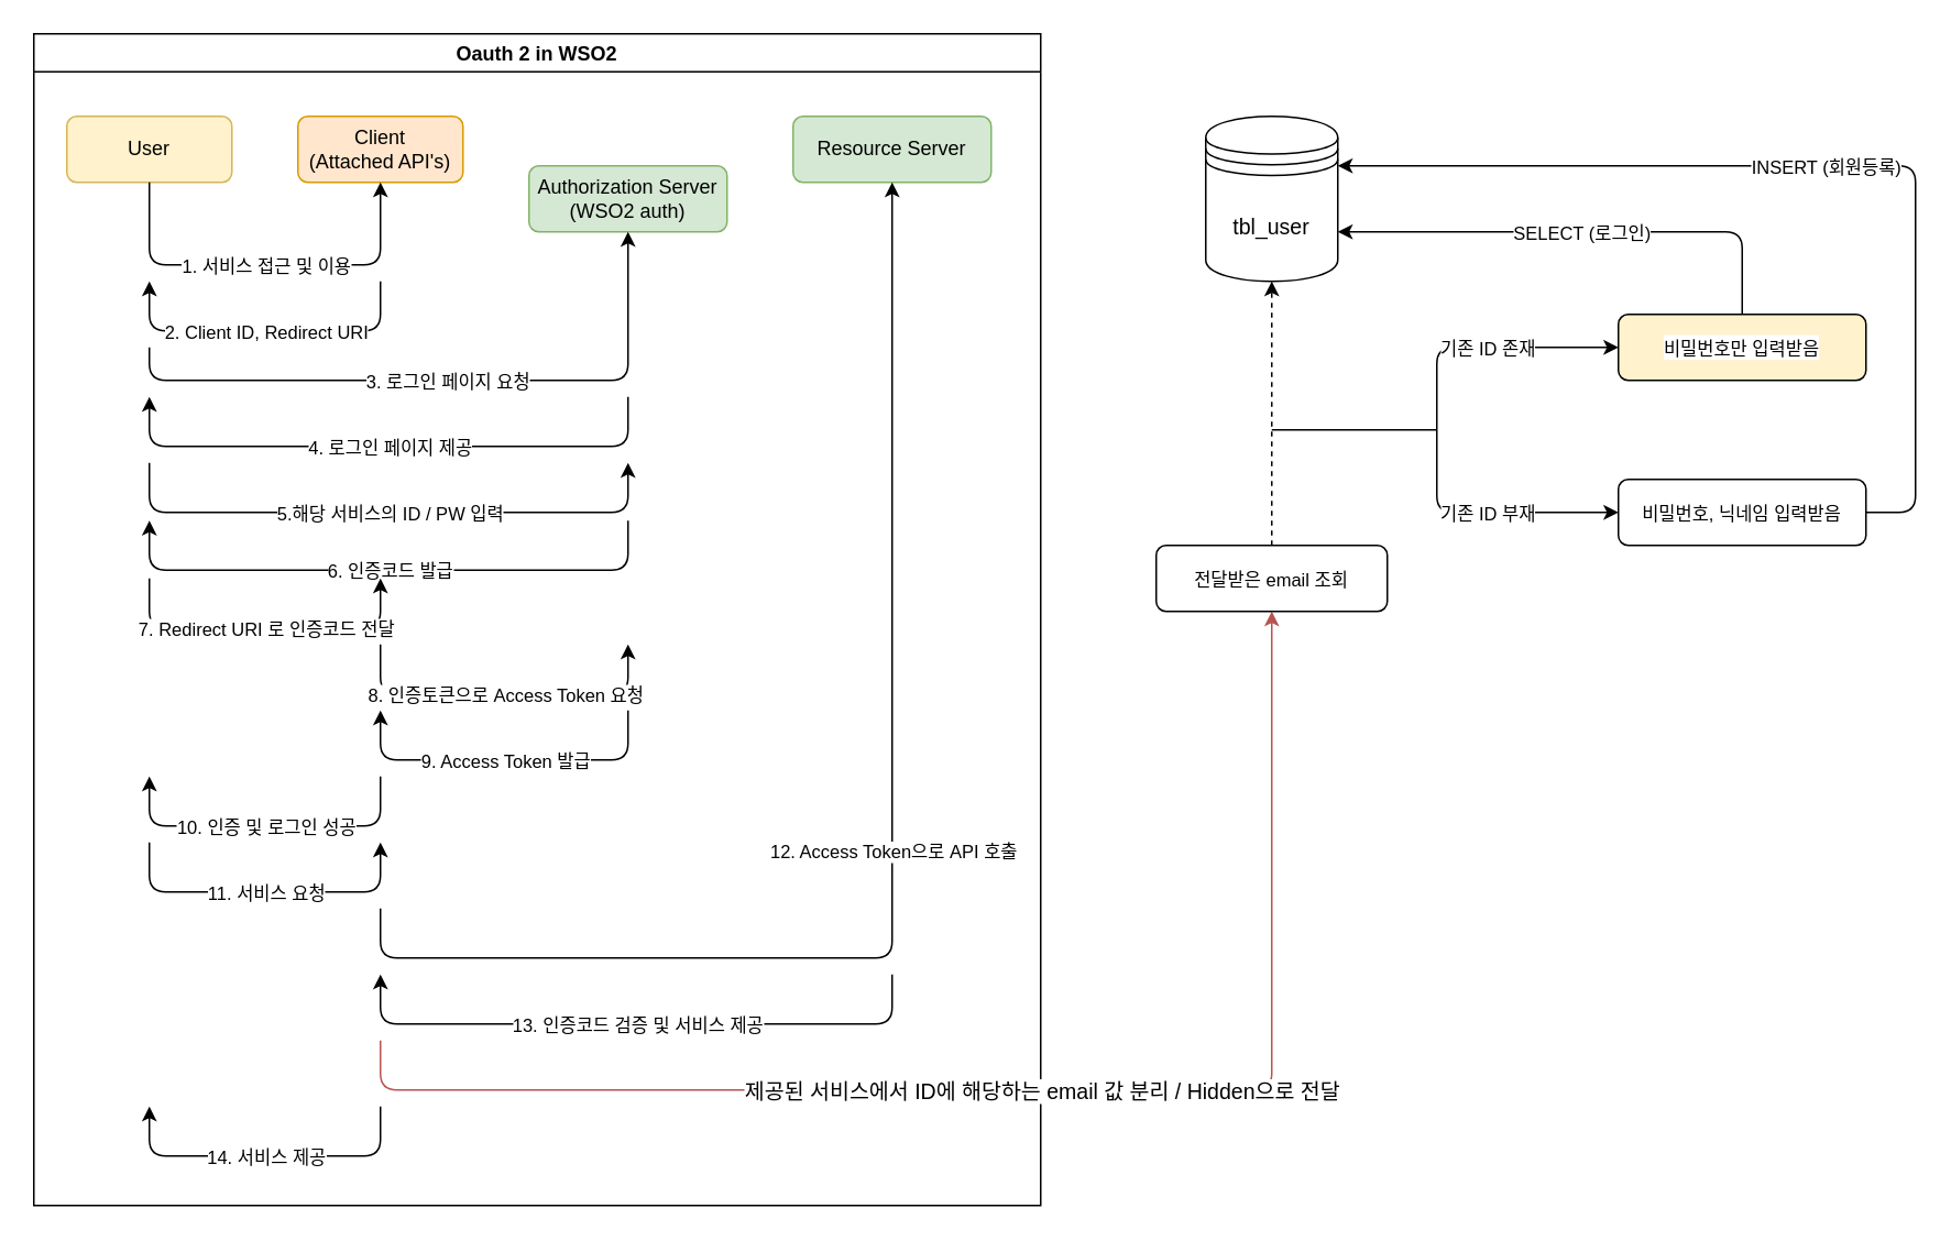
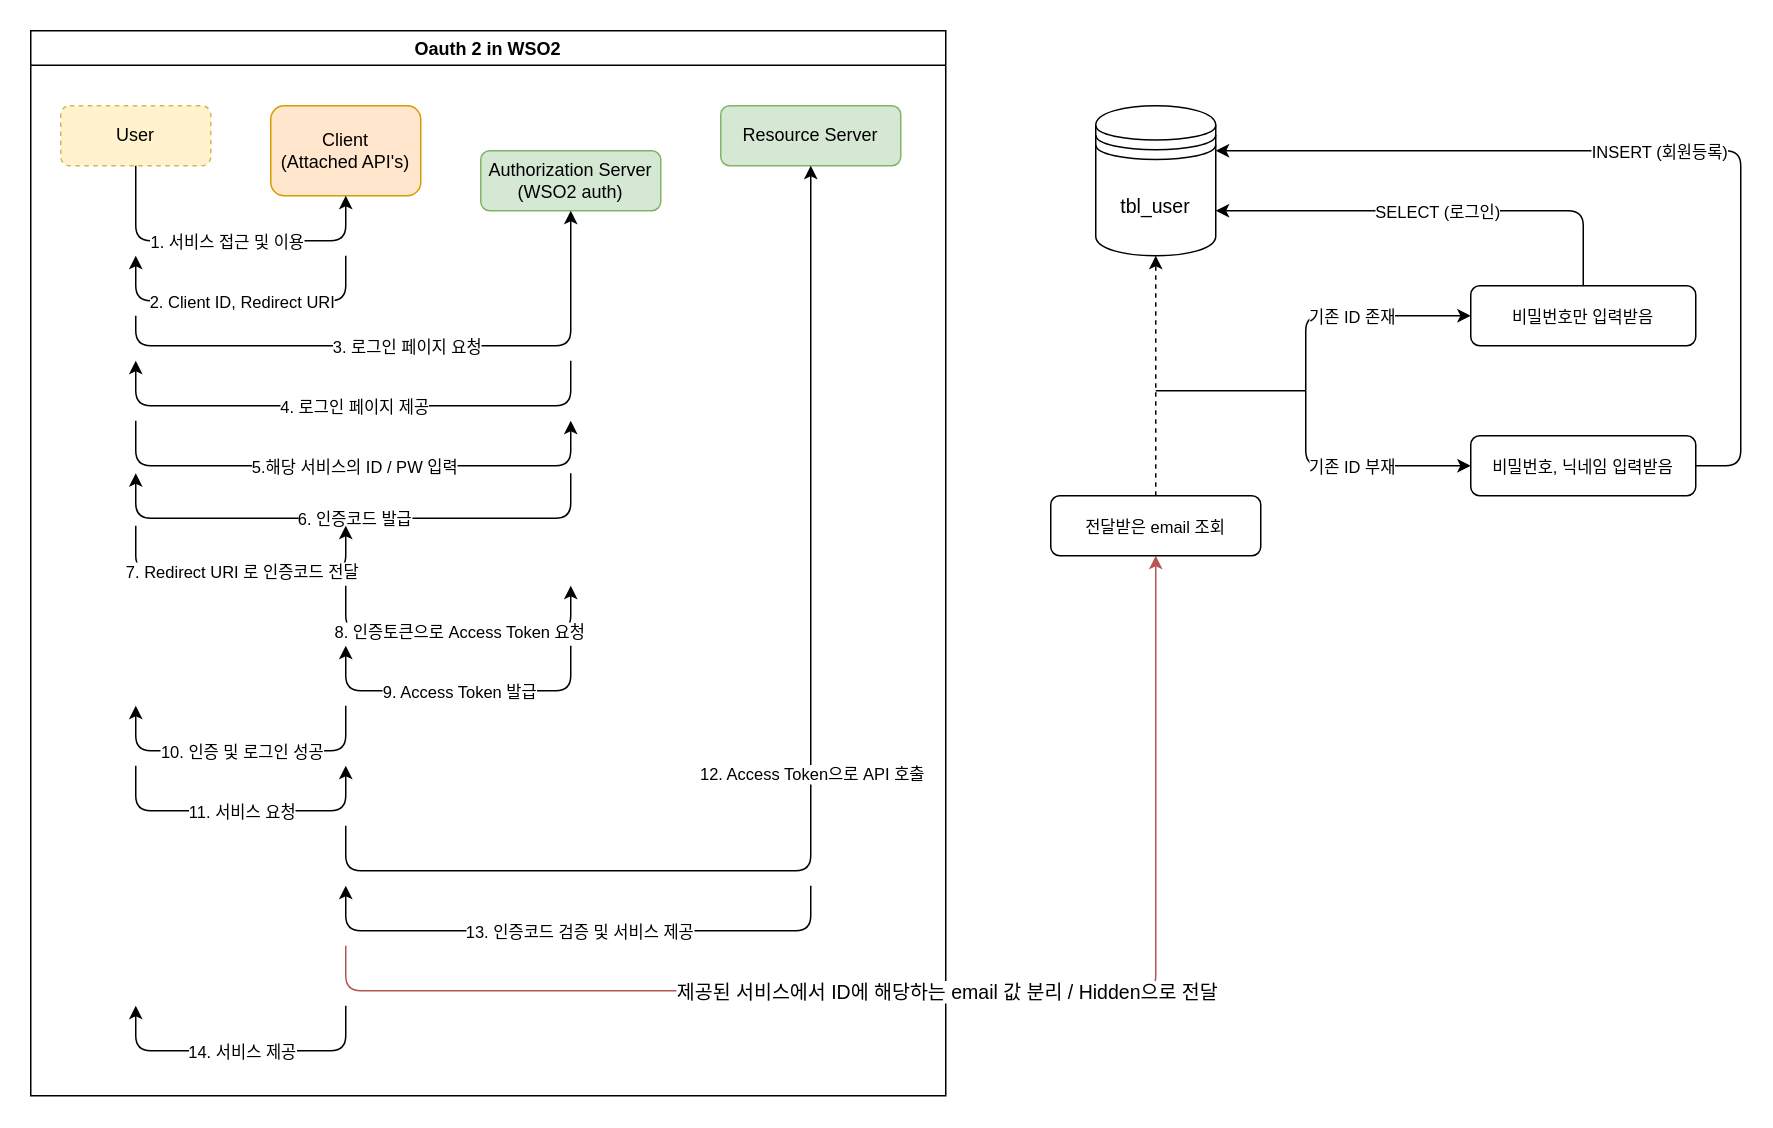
  <mxCell id="0" />
  <mxCell id="1" parent="0" />
- <mxCell id="2" value="User" style="rounded=1;whiteSpace=wrap;html=1;fillColor=#fff2cc;strokeColor=#d6b656;" parent="1" vertex="1"><mxGeometry x="40" y="70" width="100" height="40" as="geometry" /></mxCell>
- <mxCell id="3" value="Client&lt;br&gt;(Attached API's)" style="rounded=1;whiteSpace=wrap;html=1;fillColor=#ffe6cc;strokeColor=#d79b00;" parent="1" vertex="1"><mxGeometry x="180" y="70" width="100" height="40" as="geometry" /></mxCell>
+ <mxCell id="2" value="User" style="rounded=1;whiteSpace=wrap;html=1;fillColor=#fff2cc;strokeColor=#d6b656;dashed=1;" parent="1" vertex="1"><mxGeometry x="40" y="70" width="100" height="40" as="geometry" /></mxCell>
+ <mxCell id="3" value="Client&lt;br&gt;(Attached API's)" style="rounded=1;whiteSpace=wrap;html=1;fillColor=#ffe6cc;strokeColor=#d79b00;" parent="1" vertex="1"><mxGeometry x="180" y="70" width="100" height="60" as="geometry" /></mxCell>
  <mxCell id="4" value="Authorization Server&lt;br&gt;(WSO2 auth)" style="rounded=1;whiteSpace=wrap;html=1;fillColor=#d5e8d4;strokeColor=#82b366;" parent="1" vertex="1"><mxGeometry x="320" y="100" width="120" height="40" as="geometry" /></mxCell>
  <mxCell id="5" value="Resource Server" style="rounded=1;whiteSpace=wrap;html=1;fillColor=#d5e8d4;strokeColor=#82b366;" parent="1" vertex="1"><mxGeometry x="480" y="70" width="120" height="40" as="geometry" /></mxCell>
  <mxCell id="6" value="" style="endArrow=classic;html=1;exitX=0.5;exitY=1;exitDx=0;exitDy=0;entryX=0.5;entryY=1;entryDx=0;entryDy=0;" parent="1" source="2" target="3" edge="1"><mxGeometry relative="1" as="geometry"><mxPoint x="90" y="160" as="sourcePoint" /><mxPoint x="190" y="160" as="targetPoint" /><Array as="points"><mxPoint x="90" y="160" /><mxPoint x="230" y="160" /></Array></mxGeometry></mxCell>
  <mxCell id="7" value="1. 서비스 접근 및 이용" style="edgeLabel;resizable=0;html=1;align=center;verticalAlign=middle;" parent="6" connectable="0" vertex="1"><mxGeometry relative="1" as="geometry" /></mxCell>
  <mxCell id="8" value="" style="endArrow=classic;html=1;entryX=0.5;entryY=1;entryDx=0;entryDy=0;" parent="1" edge="1"><mxGeometry relative="1" as="geometry"><mxPoint x="230" y="170" as="sourcePoint" /><mxPoint x="90" y="170" as="targetPoint" /><Array as="points"><mxPoint x="230" y="200" /><mxPoint x="90" y="200" /></Array></mxGeometry></mxCell>
  <mxCell id="9" value="2. Client ID, Redirect URI" style="edgeLabel;resizable=0;html=1;align=center;verticalAlign=middle;" parent="8" connectable="0" vertex="1"><mxGeometry relative="1" as="geometry" /></mxCell>
  <mxCell id="10" value="" style="endArrow=classic;html=1;exitX=0.5;exitY=1;exitDx=0;exitDy=0;entryX=0.5;entryY=1;entryDx=0;entryDy=0;" parent="1" target="4" edge="1"><mxGeometry relative="1" as="geometry"><mxPoint x="90" y="210" as="sourcePoint" /><mxPoint x="230" y="210" as="targetPoint" /><Array as="points"><mxPoint x="90" y="230" /><mxPoint x="380" y="230" /></Array></mxGeometry></mxCell>
  <mxCell id="11" value="3. 로그인 페이지 요청" style="edgeLabel;resizable=0;html=1;align=center;verticalAlign=middle;labelBackgroundColor=#ffffff;" parent="10" connectable="0" vertex="1"><mxGeometry relative="1" as="geometry" /></mxCell>
  <mxCell id="12" value="" style="endArrow=classic;html=1;entryX=0.5;entryY=1;entryDx=0;entryDy=0;" parent="1" edge="1"><mxGeometry relative="1" as="geometry"><mxPoint x="380" y="240" as="sourcePoint" /><mxPoint x="90" y="240" as="targetPoint" /><Array as="points"><mxPoint x="380" y="270" /><mxPoint x="90" y="270" /></Array></mxGeometry></mxCell>
  <mxCell id="13" value="4. 로그인 페이지 제공" style="edgeLabel;resizable=0;html=1;align=center;verticalAlign=middle;" parent="12" connectable="0" vertex="1"><mxGeometry relative="1" as="geometry" /></mxCell>
  <mxCell id="14" value="" style="endArrow=classic;html=1;exitX=0.5;exitY=1;exitDx=0;exitDy=0;" parent="1" edge="1"><mxGeometry relative="1" as="geometry"><mxPoint x="90" y="280" as="sourcePoint" /><mxPoint x="380" y="280" as="targetPoint" /><Array as="points"><mxPoint x="90" y="310" /><mxPoint x="380" y="310" /></Array></mxGeometry></mxCell>
  <mxCell id="15" value="5.해당 서비스의 ID / PW 입력" style="edgeLabel;resizable=0;html=1;align=center;verticalAlign=middle;" parent="14" connectable="0" vertex="1"><mxGeometry relative="1" as="geometry" /></mxCell>
  <mxCell id="16" value="" style="endArrow=classic;html=1;entryX=0.5;entryY=1;entryDx=0;entryDy=0;" parent="1" edge="1"><mxGeometry relative="1" as="geometry"><mxPoint x="380" y="315" as="sourcePoint" /><mxPoint x="90" y="315" as="targetPoint" /><Array as="points"><mxPoint x="380" y="345" /><mxPoint x="90" y="345" /></Array></mxGeometry></mxCell>
  <mxCell id="17" value="6. 인증코드 발급" style="edgeLabel;resizable=0;html=1;align=center;verticalAlign=middle;" parent="16" connectable="0" vertex="1"><mxGeometry relative="1" as="geometry" /></mxCell>
  <mxCell id="18" value="" style="endArrow=classic;html=1;exitX=0.5;exitY=1;exitDx=0;exitDy=0;entryX=0.5;entryY=1;entryDx=0;entryDy=0;" parent="1" edge="1"><mxGeometry relative="1" as="geometry"><mxPoint x="90" y="350" as="sourcePoint" /><mxPoint x="230" y="350" as="targetPoint" /><Array as="points"><mxPoint x="90" y="380" /><mxPoint x="230" y="380" /></Array></mxGeometry></mxCell>
  <mxCell id="19" value="7. Redirect URI 로 인증코드 전달" style="edgeLabel;resizable=0;html=1;align=center;verticalAlign=middle;" parent="18" connectable="0" vertex="1"><mxGeometry relative="1" as="geometry" /></mxCell>
  <mxCell id="20" value="" style="endArrow=classic;html=1;exitX=0.5;exitY=1;exitDx=0;exitDy=0;" parent="1" edge="1"><mxGeometry relative="1" as="geometry"><mxPoint x="230" y="390" as="sourcePoint" /><mxPoint x="380" y="390" as="targetPoint" /><Array as="points"><mxPoint x="230" y="420" /><mxPoint x="380" y="420" /></Array></mxGeometry></mxCell>
  <mxCell id="21" value="8. 인증토큰으로 Access Token 요청" style="edgeLabel;resizable=0;html=1;align=center;verticalAlign=middle;" parent="20" connectable="0" vertex="1"><mxGeometry relative="1" as="geometry" /></mxCell>
  <mxCell id="22" value="" style="endArrow=classic;html=1;" parent="1" edge="1"><mxGeometry relative="1" as="geometry"><mxPoint x="380" y="430" as="sourcePoint" /><mxPoint x="230" y="430" as="targetPoint" /><Array as="points"><mxPoint x="380" y="460" /><mxPoint x="230" y="460" /></Array></mxGeometry></mxCell>
  <mxCell id="23" value="9. Access Token 발급" style="edgeLabel;resizable=0;html=1;align=center;verticalAlign=middle;" parent="22" connectable="0" vertex="1"><mxGeometry relative="1" as="geometry" /></mxCell>
  <mxCell id="24" value="" style="endArrow=classic;html=1;" parent="1" edge="1"><mxGeometry relative="1" as="geometry"><mxPoint x="230" y="470" as="sourcePoint" /><mxPoint x="90" y="470" as="targetPoint" /><Array as="points"><mxPoint x="230" y="500" /><mxPoint x="90" y="500" /></Array></mxGeometry></mxCell>
  <mxCell id="25" value="10. 인증 및 로그인 성공" style="edgeLabel;resizable=0;html=1;align=center;verticalAlign=middle;" parent="24" connectable="0" vertex="1"><mxGeometry relative="1" as="geometry" /></mxCell>
  <mxCell id="26" value="" style="endArrow=classic;html=1;exitX=0.5;exitY=1;exitDx=0;exitDy=0;entryX=0.5;entryY=1;entryDx=0;entryDy=0;" parent="1" edge="1"><mxGeometry relative="1" as="geometry"><mxPoint x="90" y="510" as="sourcePoint" /><mxPoint x="230" y="510" as="targetPoint" /><Array as="points"><mxPoint x="90" y="540" /><mxPoint x="230" y="540" /></Array></mxGeometry></mxCell>
  <mxCell id="27" value="11. 서비스 요청" style="edgeLabel;resizable=0;html=1;align=center;verticalAlign=middle;" parent="26" connectable="0" vertex="1"><mxGeometry relative="1" as="geometry" /></mxCell>
  <mxCell id="28" value="" style="endArrow=classic;html=1;exitX=0.5;exitY=1;exitDx=0;exitDy=0;entryX=0.5;entryY=1;entryDx=0;entryDy=0;" parent="1" target="5" edge="1"><mxGeometry relative="1" as="geometry"><mxPoint x="230" y="550" as="sourcePoint" /><mxPoint x="370" y="550" as="targetPoint" /><Array as="points"><mxPoint x="230" y="580" /><mxPoint x="540" y="580" /></Array></mxGeometry></mxCell>
  <mxCell id="29" value="12. Access Token으로 API 호출" style="edgeLabel;resizable=0;html=1;align=center;verticalAlign=middle;" parent="28" connectable="0" vertex="1"><mxGeometry relative="1" as="geometry" /></mxCell>
  <mxCell id="30" value="" style="endArrow=classic;html=1;" parent="1" edge="1"><mxGeometry relative="1" as="geometry"><mxPoint x="540" y="590" as="sourcePoint" /><mxPoint x="230" y="590" as="targetPoint" /><Array as="points"><mxPoint x="540" y="620" /><mxPoint x="230" y="620" /></Array></mxGeometry></mxCell>
  <mxCell id="31" value="13. 인증코드 검증 및 서비스 제공" style="edgeLabel;resizable=0;html=1;align=center;verticalAlign=middle;" parent="30" connectable="0" vertex="1"><mxGeometry relative="1" as="geometry" /></mxCell>
  <mxCell id="32" value="" style="endArrow=classic;html=1;" parent="1" edge="1"><mxGeometry relative="1" as="geometry"><mxPoint x="230" y="670" as="sourcePoint" /><mxPoint x="90" y="670" as="targetPoint" /><Array as="points"><mxPoint x="230" y="700" /><mxPoint x="90" y="700" /></Array></mxGeometry></mxCell>
  <mxCell id="33" value="14. 서비스 제공" style="edgeLabel;resizable=0;html=1;align=center;verticalAlign=middle;" parent="32" connectable="0" vertex="1"><mxGeometry relative="1" as="geometry" /></mxCell>
  <mxCell id="34" value="Oauth 2 in WSO2" style="swimlane;labelBackgroundColor=#ffffff;" parent="1" vertex="1"><mxGeometry x="20" y="20" width="610" height="710" as="geometry" /></mxCell>
  <mxCell id="35" value="" style="endArrow=classic;html=1;exitX=0.5;exitY=1;exitDx=0;exitDy=0;fillColor=#f8cecc;strokeColor=#b85450;entryX=0.5;entryY=1;entryDx=0;entryDy=0;" parent="1" target="38" edge="1"><mxGeometry relative="1" as="geometry"><mxPoint x="230" y="630" as="sourcePoint" /><mxPoint x="770" y="440" as="targetPoint" /><Array as="points"><mxPoint x="230" y="660" /><mxPoint x="770" y="660" /></Array></mxGeometry></mxCell>
  <mxCell id="36" value="제공된 서비스에서 ID에 해당하는 email 값 분리 / Hidden으로 전달" style="edgeLabel;resizable=0;html=1;align=center;verticalAlign=middle;fontSize=13;" parent="35" connectable="0" vertex="1"><mxGeometry relative="1" as="geometry" /></mxCell>
  <mxCell id="37" value="tbl_user" style="shape=datastore;whiteSpace=wrap;html=1;labelBackgroundColor=#ffffff;fontSize=13;" parent="1" vertex="1"><mxGeometry x="730" y="70" width="80" height="100" as="geometry" /></mxCell>
  <mxCell id="38" value="&lt;font style=&quot;font-size: 11px&quot;&gt;전달받은 email 조회&lt;/font&gt;" style="rounded=1;whiteSpace=wrap;html=1;labelBackgroundColor=#ffffff;fontSize=13;" parent="1" vertex="1"><mxGeometry x="700" y="330" width="140" height="40" as="geometry" /></mxCell>
  <mxCell id="39" value="" style="endArrow=classic;html=1;fontSize=13;exitX=0.5;exitY=0;exitDx=0;exitDy=0;entryX=0.5;entryY=1;entryDx=0;entryDy=0;dashed=1;" parent="1" source="38" target="37" edge="1"><mxGeometry width="50" height="50" relative="1" as="geometry"><mxPoint x="760" y="300" as="sourcePoint" /><mxPoint x="810" y="250" as="targetPoint" /></mxGeometry></mxCell>
  <mxCell id="40" value="" style="endArrow=none;html=1;fontSize=13;" parent="1" edge="1"><mxGeometry width="50" height="50" relative="1" as="geometry"><mxPoint x="770" y="260" as="sourcePoint" /><mxPoint x="870" y="260" as="targetPoint" /></mxGeometry></mxCell>
  <mxCell id="41" value="" style="endArrow=classic;html=1;fontSize=13;entryX=0;entryY=0.5;entryDx=0;entryDy=0;" parent="1" target="45" edge="1"><mxGeometry relative="1" as="geometry"><mxPoint x="870" y="260" as="sourcePoint" /><mxPoint x="980" y="190" as="targetPoint" /><Array as="points"><mxPoint x="870" y="210" /></Array></mxGeometry></mxCell>
  <mxCell id="42" value="기존 ID 존재" style="edgeLabel;resizable=0;html=1;align=center;verticalAlign=middle;" parent="41" connectable="0" vertex="1"><mxGeometry relative="1" as="geometry" /></mxCell>
  <mxCell id="43" value="" style="endArrow=classic;html=1;fontSize=13;entryX=0;entryY=0.5;entryDx=0;entryDy=0;" parent="1" target="46" edge="1"><mxGeometry relative="1" as="geometry"><mxPoint x="870" y="260" as="sourcePoint" /><mxPoint x="980" y="330" as="targetPoint" /><Array as="points"><mxPoint x="870" y="310" /></Array></mxGeometry></mxCell>
  <mxCell id="44" value="기존 ID 부재" style="edgeLabel;resizable=0;html=1;align=center;verticalAlign=middle;" parent="43" connectable="0" vertex="1"><mxGeometry relative="1" as="geometry" /></mxCell>
- <mxCell id="45" value="&lt;font style=&quot;font-size: 11px&quot;&gt;비밀번호만 입력받음&lt;/font&gt;" style="rounded=1;whiteSpace=wrap;html=1;labelBackgroundColor=#ffffff;fontSize=13;fillColor=#fff2cc;" parent="1" vertex="1"><mxGeometry x="980" y="190" width="150" height="40" as="geometry" /></mxCell>
+ <mxCell id="45" value="&lt;font style=&quot;font-size: 11px&quot;&gt;비밀번호만 입력받음&lt;/font&gt;" style="rounded=1;whiteSpace=wrap;html=1;labelBackgroundColor=#ffffff;fontSize=13;" parent="1" vertex="1"><mxGeometry x="980" y="190" width="150" height="40" as="geometry" /></mxCell>
  <mxCell id="46" value="&lt;font style=&quot;font-size: 11px&quot;&gt;비밀번호, 닉네임 입력받음&lt;/font&gt;" style="rounded=1;whiteSpace=wrap;html=1;labelBackgroundColor=#ffffff;fontSize=13;" parent="1" vertex="1"><mxGeometry x="980" y="290" width="150" height="40" as="geometry" /></mxCell>
  <mxCell id="47" value="" style="endArrow=classic;html=1;fontSize=13;entryX=1;entryY=0.7;entryDx=0;entryDy=0;exitX=0.5;exitY=0;exitDx=0;exitDy=0;" parent="1" source="45" target="37" edge="1"><mxGeometry relative="1" as="geometry"><mxPoint x="880" y="150" as="sourcePoint" /><mxPoint x="990" y="100" as="targetPoint" /><Array as="points"><mxPoint x="1055" y="140" /></Array></mxGeometry></mxCell>
  <mxCell id="48" value="SELECT (로그인)" style="edgeLabel;resizable=0;html=1;align=center;verticalAlign=middle;" parent="47" connectable="0" vertex="1"><mxGeometry relative="1" as="geometry" /></mxCell>
  <mxCell id="49" value="" style="endArrow=classic;html=1;fontSize=13;entryX=1;entryY=0.7;entryDx=0;entryDy=0;exitX=1;exitY=0.5;exitDx=0;exitDy=0;" parent="1" source="46" edge="1"><mxGeometry relative="1" as="geometry"><mxPoint x="1160" y="310" as="sourcePoint" /><mxPoint x="810" y="100" as="targetPoint" /><Array as="points"><mxPoint x="1160" y="310" /><mxPoint x="1160" y="100" /></Array></mxGeometry></mxCell>
  <mxCell id="50" value="INSERT (회원등록)" style="edgeLabel;resizable=0;html=1;align=center;verticalAlign=middle;" parent="49" connectable="0" vertex="1"><mxGeometry relative="1" as="geometry" /></mxCell>
